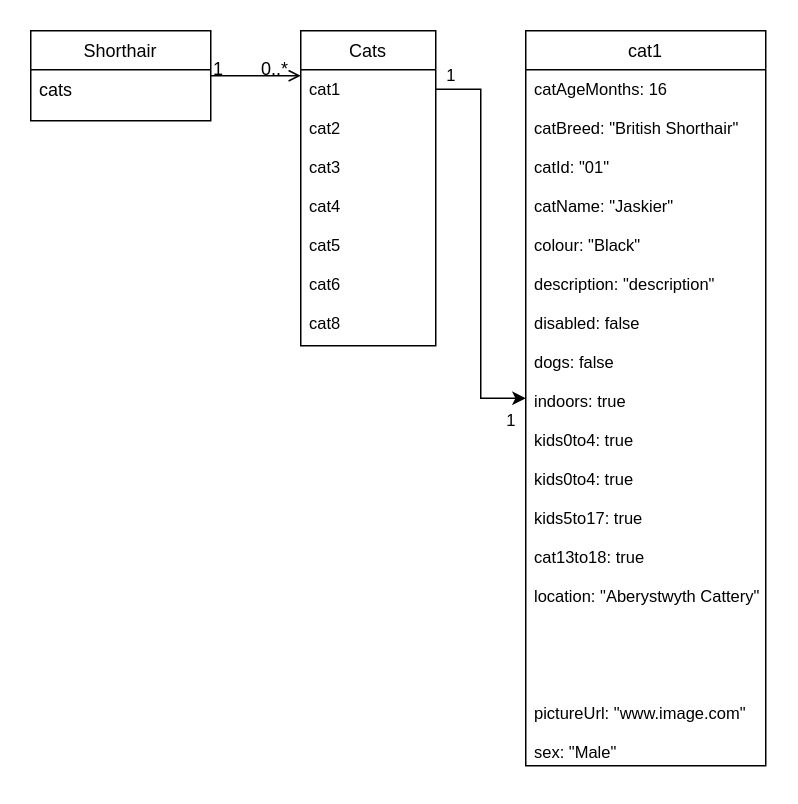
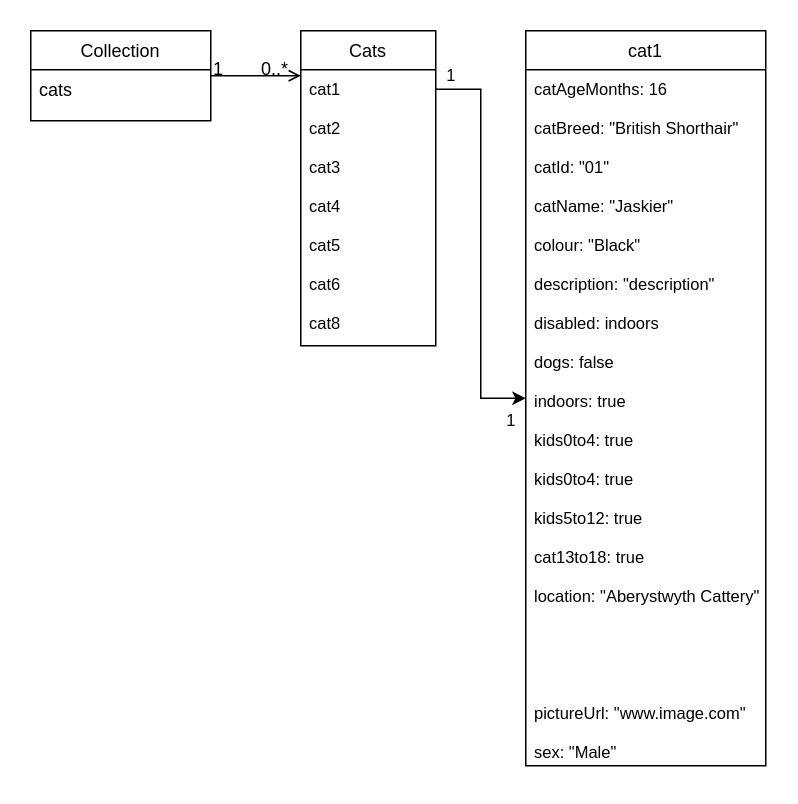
  <mxCell id="0" />
  <mxCell id="1" parent="0" />
  <mxCell id="2" value="" style="endArrow=open;shadow=0;strokeWidth=1;strokeColor=#000000;rounded=0;endFill=1;edgeStyle=elbowEdgeStyle;elbow=vertical;" parent="1" source="5" target="7" edge="1"><mxGeometry x="0.5" y="41" relative="1" as="geometry"><mxPoint x="390" y="192" as="sourcePoint" /><mxPoint x="550" y="192" as="targetPoint" /><mxPoint x="-40" y="32" as="offset" /></mxGeometry></mxCell>
  <mxCell id="3" value="1" style="resizable=0;align=left;verticalAlign=bottom;labelBackgroundColor=none;fontSize=12;" parent="2" connectable="0" vertex="1"><mxGeometry x="-1" relative="1" as="geometry"><mxPoint y="4" as="offset" /></mxGeometry></mxCell>
  <mxCell id="4" value="0..*" style="resizable=0;align=right;verticalAlign=bottom;labelBackgroundColor=none;fontSize=12;" parent="2" connectable="0" vertex="1"><mxGeometry x="1" relative="1" as="geometry"><mxPoint x="-7" y="4" as="offset" /></mxGeometry></mxCell>
- <mxCell id="5" value="Shorthair" style="swimlane;fontStyle=0;align=center;verticalAlign=top;childLayout=stackLayout;horizontal=1;startSize=26;horizontalStack=0;resizeParent=1;resizeLast=0;collapsible=1;marginBottom=0;rounded=0;shadow=0;strokeWidth=1;" parent="1" vertex="1"><mxGeometry x="20" y="20" width="120" height="60" as="geometry"><mxRectangle x="230" y="140" width="160" height="26" as="alternateBounds" /></mxGeometry></mxCell>
+ <mxCell id="5" value="Collection" style="swimlane;fontStyle=0;align=center;verticalAlign=top;childLayout=stackLayout;horizontal=1;startSize=26;horizontalStack=0;resizeParent=1;resizeLast=0;collapsible=1;marginBottom=0;rounded=0;shadow=0;strokeWidth=1;" parent="1" vertex="1"><mxGeometry x="20" y="20" width="120" height="60" as="geometry"><mxRectangle x="230" y="140" width="160" height="26" as="alternateBounds" /></mxGeometry></mxCell>
  <mxCell id="6" value="cats" style="text;align=left;verticalAlign=top;spacingLeft=4;spacingRight=4;overflow=hidden;rotatable=0;points=[[0,0.5],[1,0.5]];portConstraint=eastwest;" parent="5" vertex="1"><mxGeometry y="26" width="120" height="26" as="geometry" /></mxCell>
  <mxCell id="7" value="Cats" style="swimlane;fontStyle=0;align=center;verticalAlign=top;childLayout=stackLayout;horizontal=1;startSize=26;horizontalStack=0;resizeParent=1;resizeLast=0;collapsible=1;marginBottom=0;rounded=0;shadow=0;strokeWidth=1;" parent="1" vertex="1"><mxGeometry x="200" y="20" width="90" height="210" as="geometry"><mxRectangle x="550" y="140" width="160" height="26" as="alternateBounds" /></mxGeometry></mxCell>
  <mxCell id="8" value="cat1" style="text;align=left;verticalAlign=top;spacingLeft=4;spacingRight=4;overflow=hidden;rotatable=0;points=[[0,0.5],[1,0.5]];portConstraint=eastwest;fontSize=11;" parent="7" vertex="1"><mxGeometry y="26" width="90" height="26" as="geometry" /></mxCell>
  <mxCell id="9" value="cat2" style="text;align=left;verticalAlign=top;spacingLeft=4;spacingRight=4;overflow=hidden;rotatable=0;points=[[0,0.5],[1,0.5]];portConstraint=eastwest;fontSize=11;" vertex="1" parent="7"><mxGeometry y="52" width="90" height="26" as="geometry" /></mxCell>
  <mxCell id="10" value="cat3" style="text;align=left;verticalAlign=top;spacingLeft=4;spacingRight=4;overflow=hidden;rotatable=0;points=[[0,0.5],[1,0.5]];portConstraint=eastwest;fontSize=11;" vertex="1" parent="7"><mxGeometry y="78" width="90" height="26" as="geometry" /></mxCell>
  <mxCell id="11" value="cat4" style="text;align=left;verticalAlign=top;spacingLeft=4;spacingRight=4;overflow=hidden;rotatable=0;points=[[0,0.5],[1,0.5]];portConstraint=eastwest;fontSize=11;" vertex="1" parent="7"><mxGeometry y="104" width="90" height="26" as="geometry" /></mxCell>
  <mxCell id="12" value="cat5" style="text;align=left;verticalAlign=top;spacingLeft=4;spacingRight=4;overflow=hidden;rotatable=0;points=[[0,0.5],[1,0.5]];portConstraint=eastwest;fontSize=11;" vertex="1" parent="7"><mxGeometry y="130" width="90" height="26" as="geometry" /></mxCell>
  <mxCell id="13" value="cat6" style="text;align=left;verticalAlign=top;spacingLeft=4;spacingRight=4;overflow=hidden;rotatable=0;points=[[0,0.5],[1,0.5]];portConstraint=eastwest;fontSize=11;" vertex="1" parent="7"><mxGeometry y="156" width="90" height="26" as="geometry" /></mxCell>
  <mxCell id="14" value="cat8" style="text;align=left;verticalAlign=top;spacingLeft=4;spacingRight=4;overflow=hidden;rotatable=0;points=[[0,0.5],[1,0.5]];portConstraint=eastwest;fontSize=11;" vertex="1" parent="7"><mxGeometry y="182" width="90" height="26" as="geometry" /></mxCell>
  <mxCell id="15" style="edgeStyle=orthogonalEdgeStyle;rounded=0;orthogonalLoop=1;jettySize=auto;html=1;fontSize=11;" edge="1" parent="1" source="8" target="16"><mxGeometry relative="1" as="geometry" /></mxCell>
  <mxCell id="16" value="cat1" style="swimlane;fontStyle=0;align=center;verticalAlign=top;childLayout=stackLayout;horizontal=1;startSize=26;horizontalStack=0;resizeParent=1;resizeLast=0;collapsible=1;marginBottom=0;rounded=0;shadow=0;strokeWidth=1;" vertex="1" parent="1"><mxGeometry x="350" y="20" width="160" height="490" as="geometry"><mxRectangle x="550" y="140" width="160" height="26" as="alternateBounds" /></mxGeometry></mxCell>
  <mxCell id="17" value="catAgeMonths: 16" style="text;align=left;verticalAlign=top;spacingLeft=4;spacingRight=4;overflow=hidden;rotatable=0;points=[[0,0.5],[1,0.5]];portConstraint=eastwest;fontSize=11;" vertex="1" parent="16"><mxGeometry y="26" width="160" height="26" as="geometry" /></mxCell>
  <mxCell id="18" value="catBreed: &quot;British Shorthair&quot;" style="text;align=left;verticalAlign=top;spacingLeft=4;spacingRight=4;overflow=hidden;rotatable=0;points=[[0,0.5],[1,0.5]];portConstraint=eastwest;fontSize=11;" vertex="1" parent="16"><mxGeometry y="52" width="160" height="26" as="geometry" /></mxCell>
  <mxCell id="19" value="catId: &quot;01&quot;" style="text;align=left;verticalAlign=top;spacingLeft=4;spacingRight=4;overflow=hidden;rotatable=0;points=[[0,0.5],[1,0.5]];portConstraint=eastwest;fontSize=11;" vertex="1" parent="16"><mxGeometry y="78" width="160" height="26" as="geometry" /></mxCell>
  <mxCell id="20" value="catName: &quot;Jaskier&quot;" style="text;align=left;verticalAlign=top;spacingLeft=4;spacingRight=4;overflow=hidden;rotatable=0;points=[[0,0.5],[1,0.5]];portConstraint=eastwest;fontSize=11;" vertex="1" parent="16"><mxGeometry y="104" width="160" height="26" as="geometry" /></mxCell>
  <mxCell id="21" value="colour: &quot;Black&quot;" style="text;align=left;verticalAlign=top;spacingLeft=4;spacingRight=4;overflow=hidden;rotatable=0;points=[[0,0.5],[1,0.5]];portConstraint=eastwest;fontSize=11;" vertex="1" parent="16"><mxGeometry y="130" width="160" height="26" as="geometry" /></mxCell>
  <mxCell id="22" value="description: &quot;description&quot;" style="text;align=left;verticalAlign=top;spacingLeft=4;spacingRight=4;overflow=hidden;rotatable=0;points=[[0,0.5],[1,0.5]];portConstraint=eastwest;fontSize=11;" vertex="1" parent="16"><mxGeometry y="156" width="160" height="26" as="geometry" /></mxCell>
- <mxCell id="23" value="disabled: false" style="text;align=left;verticalAlign=top;spacingLeft=4;spacingRight=4;overflow=hidden;rotatable=0;points=[[0,0.5],[1,0.5]];portConstraint=eastwest;fontSize=11;" vertex="1" parent="16"><mxGeometry y="182" width="160" height="26" as="geometry" /></mxCell>
+ <mxCell id="23" value="disabled: indoors" style="text;align=left;verticalAlign=top;spacingLeft=4;spacingRight=4;overflow=hidden;rotatable=0;points=[[0,0.5],[1,0.5]];portConstraint=eastwest;fontSize=11;" vertex="1" parent="16"><mxGeometry y="182" width="160" height="26" as="geometry" /></mxCell>
  <mxCell id="24" value="dogs: false" style="text;align=left;verticalAlign=top;spacingLeft=4;spacingRight=4;overflow=hidden;rotatable=0;points=[[0,0.5],[1,0.5]];portConstraint=eastwest;fontSize=11;" vertex="1" parent="16"><mxGeometry y="208" width="160" height="26" as="geometry" /></mxCell>
  <mxCell id="25" value="indoors: true" style="text;align=left;verticalAlign=top;spacingLeft=4;spacingRight=4;overflow=hidden;rotatable=0;points=[[0,0.5],[1,0.5]];portConstraint=eastwest;fontSize=11;" vertex="1" parent="16"><mxGeometry y="234" width="160" height="26" as="geometry" /></mxCell>
  <mxCell id="26" value="kids0to4: true" style="text;align=left;verticalAlign=top;spacingLeft=4;spacingRight=4;overflow=hidden;rotatable=0;points=[[0,0.5],[1,0.5]];portConstraint=eastwest;fontSize=11;" vertex="1" parent="16"><mxGeometry y="260" width="160" height="26" as="geometry" /></mxCell>
  <mxCell id="27" value="kids0to4: true" style="text;align=left;verticalAlign=top;spacingLeft=4;spacingRight=4;overflow=hidden;rotatable=0;points=[[0,0.5],[1,0.5]];portConstraint=eastwest;fontSize=11;" vertex="1" parent="16"><mxGeometry y="286" width="160" height="26" as="geometry" /></mxCell>
- <mxCell id="28" value="kids5to17: true" style="text;align=left;verticalAlign=top;spacingLeft=4;spacingRight=4;overflow=hidden;rotatable=0;points=[[0,0.5],[1,0.5]];portConstraint=eastwest;fontSize=11;" vertex="1" parent="16"><mxGeometry y="312" width="160" height="26" as="geometry" /></mxCell>
+ <mxCell id="28" value="kids5to12: true" style="text;align=left;verticalAlign=top;spacingLeft=4;spacingRight=4;overflow=hidden;rotatable=0;points=[[0,0.5],[1,0.5]];portConstraint=eastwest;fontSize=11;" vertex="1" parent="16"><mxGeometry y="312" width="160" height="26" as="geometry" /></mxCell>
  <mxCell id="29" value="cat13to18: true" style="text;align=left;verticalAlign=top;spacingLeft=4;spacingRight=4;overflow=hidden;rotatable=0;points=[[0,0.5],[1,0.5]];portConstraint=eastwest;fontSize=11;" vertex="1" parent="16"><mxGeometry y="338" width="160" height="26" as="geometry" /></mxCell>
  <mxCell id="30" value="location: &quot;Aberystwyth Cattery&quot;" style="text;align=left;verticalAlign=top;spacingLeft=4;spacingRight=4;overflow=hidden;rotatable=0;points=[[0,0.5],[1,0.5]];portConstraint=eastwest;fontSize=11;" vertex="1" parent="16"><mxGeometry y="364" width="160" height="26" as="geometry" /></mxCell>
  <mxCell id="31" value="pictureUrl: &quot;www.image.com&quot;" style="text;align=left;verticalAlign=top;spacingLeft=4;spacingRight=4;overflow=hidden;rotatable=0;points=[[0,0.5],[1,0.5]];portConstraint=eastwest;fontSize=11;" vertex="1" parent="1"><mxGeometry x="350" y="462" width="160" height="26" as="geometry" /></mxCell>
  <mxCell id="32" value="sex: &quot;Male&quot;" style="text;align=left;verticalAlign=top;spacingLeft=4;spacingRight=4;overflow=hidden;rotatable=0;points=[[0,0.5],[1,0.5]];portConstraint=eastwest;fontSize=11;" vertex="1" parent="1"><mxGeometry x="350" y="488" width="160" height="26" as="geometry" /></mxCell>
  <mxCell id="33" value="1" style="text;html=1;align=center;verticalAlign=middle;resizable=0;points=[];autosize=1;fontSize=11;" vertex="1" parent="1"><mxGeometry x="290" y="40" width="20" height="20" as="geometry" /></mxCell>
  <mxCell id="34" value="1" style="text;html=1;align=center;verticalAlign=middle;resizable=0;points=[];autosize=1;fontSize=11;" vertex="1" parent="1"><mxGeometry x="330" y="270" width="20" height="20" as="geometry" /></mxCell>
